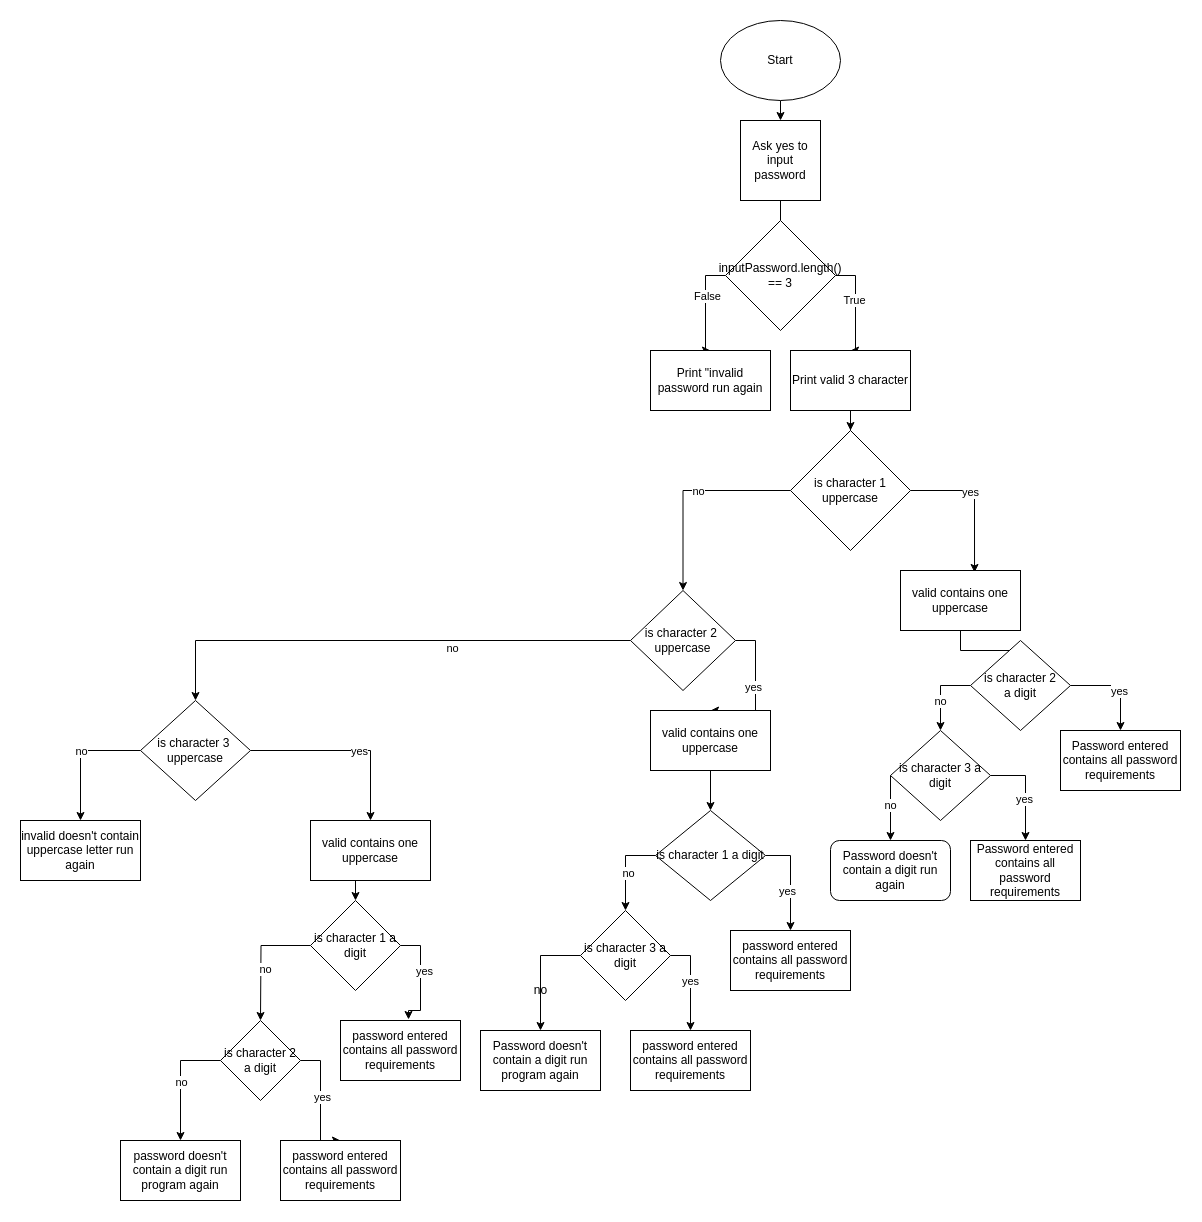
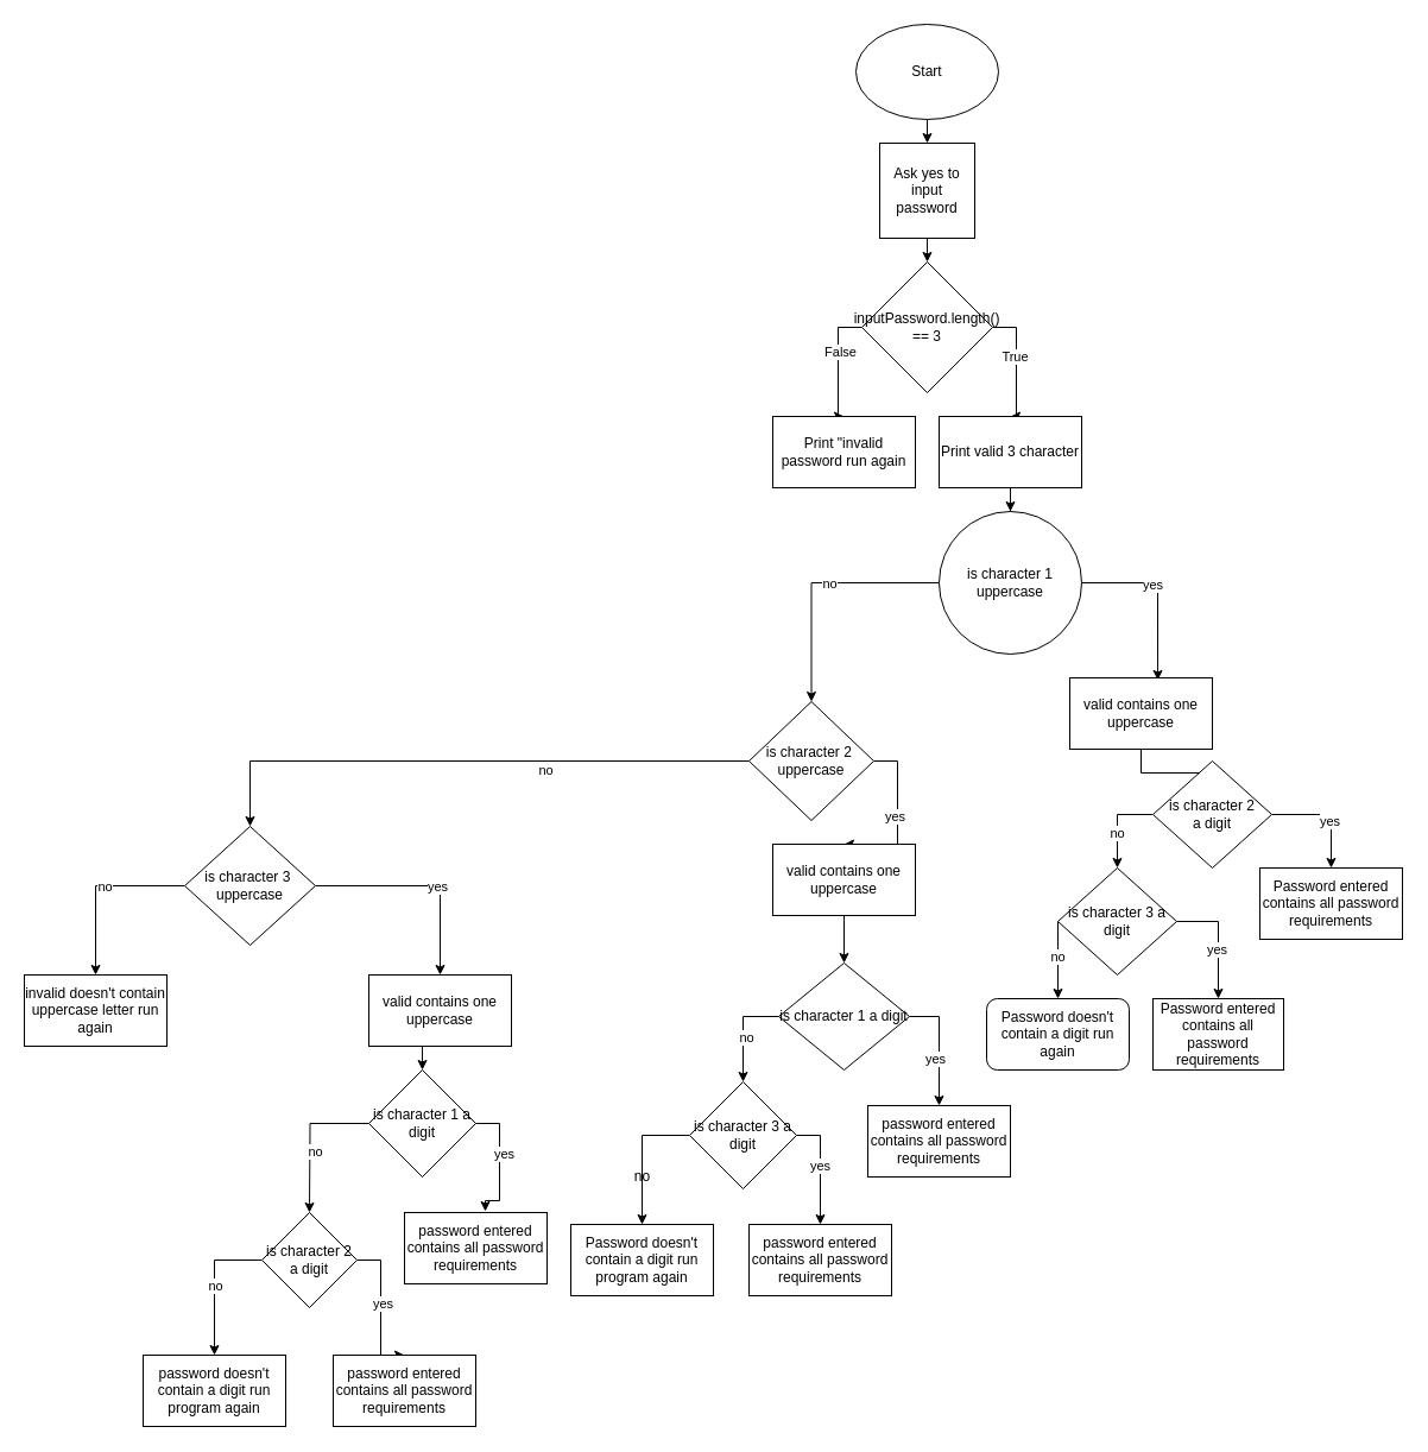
  <mxCell id="0" />
  <mxCell id="1" parent="0" />
  <mxCell id="2" style="edgeStyle=orthogonalEdgeStyle;rounded=0;orthogonalLoop=1;jettySize=auto;html=1;exitX=0.5;exitY=1;exitDx=0;exitDy=0;entryX=0.5;entryY=0;entryDx=0;entryDy=0;" edge="1" parent="1" source="3" target="5"><mxGeometry relative="1" as="geometry" /></mxCell>
  <mxCell id="3" value="Start" style="ellipse;whiteSpace=wrap;html=1;" vertex="1" parent="1"><mxGeometry x="720" y="20" width="120" height="80" as="geometry" /></mxCell>
- <mxCell id="4" style="edgeStyle=orthogonalEdgeStyle;rounded=0;orthogonalLoop=1;jettySize=auto;html=1;exitX=0.5;exitY=1;exitDx=0;exitDy=0;entryX=0.5;entryY=0;entryDx=0;entryDy=0;endArrow=none;" edge="1" parent="1" source="5" target="10"><mxGeometry relative="1" as="geometry" /></mxCell>
+ <mxCell id="4" style="edgeStyle=orthogonalEdgeStyle;rounded=0;orthogonalLoop=1;jettySize=auto;html=1;exitX=0.5;exitY=1;exitDx=0;exitDy=0;entryX=0.5;entryY=0;entryDx=0;entryDy=0;" edge="1" parent="1" source="5" target="10"><mxGeometry relative="1" as="geometry" /></mxCell>
  <mxCell id="5" value="Ask yes to input password" style="whiteSpace=wrap;html=1;aspect=fixed;" vertex="1" parent="1"><mxGeometry x="740" y="120" width="80" height="80" as="geometry" /></mxCell>
  <mxCell id="6" style="edgeStyle=orthogonalEdgeStyle;rounded=0;orthogonalLoop=1;jettySize=auto;html=1;exitX=1;exitY=0.5;exitDx=0;exitDy=0;entryX=0.5;entryY=0;entryDx=0;entryDy=0;" edge="1" parent="1" source="10" target="13"><mxGeometry relative="1" as="geometry" /></mxCell>
  <mxCell id="7" value="True" style="edgeLabel;html=1;align=center;verticalAlign=middle;resizable=0;points=[];" vertex="1" connectable="0" parent="6"><mxGeometry x="-0.12" y="-2" relative="1" as="geometry"><mxPoint as="offset" /></mxGeometry></mxCell>
  <mxCell id="8" style="edgeStyle=orthogonalEdgeStyle;rounded=0;orthogonalLoop=1;jettySize=auto;html=1;exitX=0;exitY=0.5;exitDx=0;exitDy=0;entryX=0.5;entryY=0;entryDx=0;entryDy=0;" edge="1" parent="1" source="10" target="11"><mxGeometry relative="1" as="geometry" /></mxCell>
  <mxCell id="9" value="False" style="edgeLabel;html=1;align=center;verticalAlign=middle;resizable=0;points=[];" vertex="1" connectable="0" parent="8"><mxGeometry x="-0.2" y="1" relative="1" as="geometry"><mxPoint as="offset" /></mxGeometry></mxCell>
  <mxCell id="10" value="inputPassword.length() == 3" style="rhombus;whiteSpace=wrap;html=1;" vertex="1" parent="1"><mxGeometry x="725" y="220" width="110" height="110" as="geometry" /></mxCell>
  <mxCell id="11" value="Print &quot;invalid password run again" style="rounded=0;whiteSpace=wrap;html=1;" vertex="1" parent="1"><mxGeometry x="650" y="350" width="120" height="60" as="geometry" /></mxCell>
  <mxCell id="12" style="edgeStyle=orthogonalEdgeStyle;rounded=0;orthogonalLoop=1;jettySize=auto;html=1;exitX=0.5;exitY=1;exitDx=0;exitDy=0;" edge="1" parent="1" source="13" target="18"><mxGeometry relative="1" as="geometry" /></mxCell>
  <mxCell id="13" value="Print valid 3 character" style="rounded=0;whiteSpace=wrap;html=1;" vertex="1" parent="1"><mxGeometry x="790" y="350" width="120" height="60" as="geometry" /></mxCell>
  <mxCell id="14" style="edgeStyle=orthogonalEdgeStyle;rounded=0;orthogonalLoop=1;jettySize=auto;html=1;exitX=1;exitY=0.5;exitDx=0;exitDy=0;entryX=0.617;entryY=0.033;entryDx=0;entryDy=0;entryPerimeter=0;" edge="1" parent="1" source="18" target="20"><mxGeometry relative="1" as="geometry" /></mxCell>
  <mxCell id="15" value="yes" style="edgeLabel;html=1;align=center;verticalAlign=middle;resizable=0;points=[];" vertex="1" connectable="0" parent="14"><mxGeometry x="-0.189" y="-1" relative="1" as="geometry"><mxPoint as="offset" /></mxGeometry></mxCell>
  <mxCell id="16" style="edgeStyle=orthogonalEdgeStyle;rounded=0;orthogonalLoop=1;jettySize=auto;html=1;exitX=0;exitY=0.5;exitDx=0;exitDy=0;entryX=0.5;entryY=0;entryDx=0;entryDy=0;" edge="1" parent="1" source="18" target="25"><mxGeometry relative="1" as="geometry"><mxPoint x="775" y="570" as="targetPoint" /></mxGeometry></mxCell>
  <mxCell id="17" value="no" style="edgeLabel;html=1;align=center;verticalAlign=middle;resizable=0;points=[];" vertex="1" connectable="0" parent="16"><mxGeometry x="-0.105" relative="1" as="geometry"><mxPoint as="offset" /></mxGeometry></mxCell>
- <mxCell id="18" value="is character 1 uppercase" style="rhombus;whiteSpace=wrap;html=1;" vertex="1" parent="1"><mxGeometry x="790" y="430" width="120" height="120" as="geometry" /></mxCell>
+ <mxCell id="18" value="is character 1 uppercase" style="ellipse;whiteSpace=wrap;html=1;" vertex="1" parent="1"><mxGeometry x="790" y="430" width="120" height="120" as="geometry" /></mxCell>
  <mxCell id="19" style="edgeStyle=orthogonalEdgeStyle;rounded=0;orthogonalLoop=1;jettySize=auto;html=1;exitX=0.5;exitY=1;exitDx=0;exitDy=0;entryX=0.5;entryY=0;entryDx=0;entryDy=0;" edge="1" parent="1" source="20" target="40"><mxGeometry relative="1" as="geometry" /></mxCell>
  <mxCell id="20" value="valid contains one uppercase" style="rounded=0;whiteSpace=wrap;html=1;" vertex="1" parent="1"><mxGeometry x="900" y="570" width="120" height="60" as="geometry" /></mxCell>
  <mxCell id="21" style="edgeStyle=orthogonalEdgeStyle;rounded=0;orthogonalLoop=1;jettySize=auto;html=1;exitX=1;exitY=0.5;exitDx=0;exitDy=0;entryX=0.5;entryY=0;entryDx=0;entryDy=0;" edge="1" parent="1" source="25" target="27"><mxGeometry relative="1" as="geometry"><mxPoint x="765" y="690" as="targetPoint" /></mxGeometry></mxCell>
  <mxCell id="22" value="yes" style="edgeLabel;html=1;align=center;verticalAlign=middle;resizable=0;points=[];" vertex="1" connectable="0" parent="21"><mxGeometry x="-0.018" y="-3" relative="1" as="geometry"><mxPoint as="offset" /></mxGeometry></mxCell>
  <mxCell id="23" style="edgeStyle=orthogonalEdgeStyle;rounded=0;orthogonalLoop=1;jettySize=auto;html=1;exitX=0;exitY=0.5;exitDx=0;exitDy=0;" edge="1" parent="1" source="25" target="32"><mxGeometry relative="1" as="geometry"><mxPoint x="690" y="720" as="targetPoint" /></mxGeometry></mxCell>
  <mxCell id="24" value="no" style="edgeLabel;html=1;align=center;verticalAlign=middle;resizable=0;points=[];" vertex="1" connectable="0" parent="23"><mxGeometry x="-0.275" y="7" relative="1" as="geometry"><mxPoint as="offset" /></mxGeometry></mxCell>
  <mxCell id="25" value="is character 2&amp;nbsp;&lt;br&gt;uppercase" style="rhombus;whiteSpace=wrap;html=1;" vertex="1" parent="1"><mxGeometry x="630" y="590" width="105" height="100" as="geometry" /></mxCell>
  <mxCell id="26" style="edgeStyle=orthogonalEdgeStyle;rounded=0;orthogonalLoop=1;jettySize=auto;html=1;exitX=0.5;exitY=1;exitDx=0;exitDy=0;entryX=0.5;entryY=0;entryDx=0;entryDy=0;" edge="1" parent="1" source="27" target="53"><mxGeometry relative="1" as="geometry" /></mxCell>
  <mxCell id="27" value="&lt;span&gt;valid contains one uppercase&lt;/span&gt;" style="rounded=0;whiteSpace=wrap;html=1;" vertex="1" parent="1"><mxGeometry x="650" y="710" width="120" height="60" as="geometry" /></mxCell>
  <mxCell id="28" style="edgeStyle=orthogonalEdgeStyle;rounded=0;orthogonalLoop=1;jettySize=auto;html=1;exitX=1;exitY=0.5;exitDx=0;exitDy=0;entryX=0.5;entryY=0;entryDx=0;entryDy=0;" edge="1" parent="1" source="32" target="35"><mxGeometry relative="1" as="geometry"><mxPoint x="380" y="820" as="targetPoint" /></mxGeometry></mxCell>
  <mxCell id="29" value="yes" style="edgeLabel;html=1;align=center;verticalAlign=middle;resizable=0;points=[];" vertex="1" connectable="0" parent="28"><mxGeometry x="0.133" relative="1" as="geometry"><mxPoint as="offset" /></mxGeometry></mxCell>
  <mxCell id="30" style="edgeStyle=orthogonalEdgeStyle;rounded=0;orthogonalLoop=1;jettySize=auto;html=1;exitX=0;exitY=0.5;exitDx=0;exitDy=0;entryX=0.5;entryY=0;entryDx=0;entryDy=0;" edge="1" parent="1" source="32" target="33"><mxGeometry relative="1" as="geometry" /></mxCell>
  <mxCell id="31" value="no" style="edgeLabel;html=1;align=center;verticalAlign=middle;resizable=0;points=[];" vertex="1" connectable="0" parent="30"><mxGeometry x="-0.273" y="18" relative="1" as="geometry"><mxPoint x="-13" y="-18" as="offset" /></mxGeometry></mxCell>
- <mxCell id="32" value="is character 3&amp;nbsp;&lt;br&gt;uppercase" style="rhombus;whiteSpace=wrap;html=1;" vertex="1" parent="1"><mxGeometry x="140" y="700" width="110" height="100" as="geometry" /></mxCell>
+ <mxCell id="32" value="is character 3&amp;nbsp;&lt;br&gt;uppercase" style="rhombus;whiteSpace=wrap;html=1;" vertex="1" parent="1"><mxGeometry x="155" y="695" width="110" height="100" as="geometry" /></mxCell>
  <mxCell id="33" value="invalid doesn't contain uppercase letter run again" style="rounded=0;whiteSpace=wrap;html=1;" vertex="1" parent="1"><mxGeometry x="20" y="820" width="120" height="60" as="geometry" /></mxCell>
  <mxCell id="34" style="edgeStyle=orthogonalEdgeStyle;rounded=0;orthogonalLoop=1;jettySize=auto;html=1;exitX=0.5;exitY=1;exitDx=0;exitDy=0;entryX=0.5;entryY=0;entryDx=0;entryDy=0;" edge="1" parent="1" source="35" target="66"><mxGeometry relative="1" as="geometry" /></mxCell>
  <mxCell id="35" value="&lt;span&gt;valid contains one uppercase&lt;/span&gt;" style="rounded=0;whiteSpace=wrap;html=1;" vertex="1" parent="1"><mxGeometry x="310" y="820" width="120" height="60" as="geometry" /></mxCell>
  <mxCell id="36" style="edgeStyle=orthogonalEdgeStyle;rounded=0;orthogonalLoop=1;jettySize=auto;html=1;exitX=1;exitY=0.5;exitDx=0;exitDy=0;entryX=0.5;entryY=0;entryDx=0;entryDy=0;" edge="1" parent="1" source="40" target="41"><mxGeometry relative="1" as="geometry" /></mxCell>
  <mxCell id="37" value="yes" style="edgeLabel;html=1;align=center;verticalAlign=middle;resizable=0;points=[];" vertex="1" connectable="0" parent="36"><mxGeometry x="0.011" y="-5" relative="1" as="geometry"><mxPoint as="offset" /></mxGeometry></mxCell>
  <mxCell id="38" style="edgeStyle=orthogonalEdgeStyle;rounded=0;orthogonalLoop=1;jettySize=auto;html=1;exitX=0;exitY=0.5;exitDx=0;exitDy=0;entryX=0.5;entryY=0;entryDx=0;entryDy=0;" edge="1" parent="1" source="40" target="46"><mxGeometry relative="1" as="geometry"><mxPoint x="940" y="720" as="targetPoint" /></mxGeometry></mxCell>
  <mxCell id="39" value="no" style="edgeLabel;html=1;align=center;verticalAlign=middle;resizable=0;points=[];" vertex="1" connectable="0" parent="38"><mxGeometry x="-0.077" y="10" relative="1" as="geometry"><mxPoint x="-11" y="10" as="offset" /></mxGeometry></mxCell>
  <mxCell id="40" value="is character 2&lt;br&gt;a digit" style="rhombus;whiteSpace=wrap;html=1;" vertex="1" parent="1"><mxGeometry x="970" y="640" width="100" height="90" as="geometry" /></mxCell>
  <mxCell id="41" value="Password entered contains all password requirements" style="rounded=0;whiteSpace=wrap;html=1;" vertex="1" parent="1"><mxGeometry x="1060" y="730" width="120" height="60" as="geometry" /></mxCell>
  <mxCell id="42" style="edgeStyle=orthogonalEdgeStyle;rounded=0;orthogonalLoop=1;jettySize=auto;html=1;exitX=1;exitY=0.5;exitDx=0;exitDy=0;" edge="1" parent="1" source="46" target="47"><mxGeometry relative="1" as="geometry" /></mxCell>
  <mxCell id="43" value="yes" style="edgeLabel;html=1;align=center;verticalAlign=middle;resizable=0;points=[];" vertex="1" connectable="0" parent="42"><mxGeometry x="0.156" y="-2" relative="1" as="geometry"><mxPoint as="offset" /></mxGeometry></mxCell>
  <mxCell id="44" style="edgeStyle=orthogonalEdgeStyle;rounded=0;orthogonalLoop=1;jettySize=auto;html=1;exitX=0;exitY=0.5;exitDx=0;exitDy=0;entryX=0.5;entryY=0;entryDx=0;entryDy=0;" edge="1" parent="1" source="46" target="48"><mxGeometry relative="1" as="geometry"><Array as="points"><mxPoint x="890" y="810" /><mxPoint x="890" y="810" /></Array></mxGeometry></mxCell>
  <mxCell id="45" value="no" style="edgeLabel;html=1;align=center;verticalAlign=middle;resizable=0;points=[];" vertex="1" connectable="0" parent="44"><mxGeometry x="0.077" y="-6" relative="1" as="geometry"><mxPoint x="5" y="-6" as="offset" /></mxGeometry></mxCell>
  <mxCell id="46" value="is character 3 a digit" style="rhombus;whiteSpace=wrap;html=1;" vertex="1" parent="1"><mxGeometry x="890" y="730" width="100" height="90" as="geometry" /></mxCell>
  <mxCell id="47" value="Password entered contains all password requirements" style="rounded=0;whiteSpace=wrap;html=1;" vertex="1" parent="1"><mxGeometry x="970" y="840" width="110" height="60" as="geometry" /></mxCell>
  <mxCell id="48" value="Password doesn't contain a digit run again" style="whiteSpace=wrap;html=1;rounded=1;" vertex="1" parent="1"><mxGeometry x="830" y="840" width="120" height="60" as="geometry" /></mxCell>
  <mxCell id="49" style="edgeStyle=orthogonalEdgeStyle;rounded=0;orthogonalLoop=1;jettySize=auto;html=1;exitX=1;exitY=0.5;exitDx=0;exitDy=0;entryX=0.5;entryY=0;entryDx=0;entryDy=0;" edge="1" parent="1" source="53" target="54"><mxGeometry relative="1" as="geometry" /></mxCell>
  <mxCell id="50" value="yes" style="edgeLabel;html=1;align=center;verticalAlign=middle;resizable=0;points=[];" vertex="1" connectable="0" parent="49"><mxGeometry x="0.2" y="-4" relative="1" as="geometry"><mxPoint as="offset" /></mxGeometry></mxCell>
  <mxCell id="51" style="edgeStyle=orthogonalEdgeStyle;rounded=0;orthogonalLoop=1;jettySize=auto;html=1;exitX=0;exitY=0.5;exitDx=0;exitDy=0;entryX=0.5;entryY=0;entryDx=0;entryDy=0;" edge="1" parent="1" source="53" target="58"><mxGeometry relative="1" as="geometry" /></mxCell>
  <mxCell id="52" value="no" style="edgeLabel;html=1;align=center;verticalAlign=middle;resizable=0;points=[];" vertex="1" connectable="0" parent="51"><mxGeometry x="0.106" y="2" relative="1" as="geometry"><mxPoint as="offset" /></mxGeometry></mxCell>
  <mxCell id="53" value="is character 1 a digit" style="rhombus;whiteSpace=wrap;html=1;" vertex="1" parent="1"><mxGeometry x="655" y="810" width="110" height="90" as="geometry" /></mxCell>
  <mxCell id="54" value="password entered contains all password requirements" style="rounded=0;whiteSpace=wrap;html=1;" vertex="1" parent="1"><mxGeometry x="730" y="930" width="120" height="60" as="geometry" /></mxCell>
  <mxCell id="55" style="edgeStyle=orthogonalEdgeStyle;rounded=0;orthogonalLoop=1;jettySize=auto;html=1;exitX=1;exitY=0.5;exitDx=0;exitDy=0;entryX=0.5;entryY=0;entryDx=0;entryDy=0;" edge="1" parent="1" source="58" target="59"><mxGeometry relative="1" as="geometry" /></mxCell>
  <mxCell id="56" value="yes" style="edgeLabel;html=1;align=center;verticalAlign=middle;resizable=0;points=[];" vertex="1" connectable="0" parent="55"><mxGeometry x="-0.053" y="-1" relative="1" as="geometry"><mxPoint as="offset" /></mxGeometry></mxCell>
  <mxCell id="57" style="edgeStyle=orthogonalEdgeStyle;rounded=0;orthogonalLoop=1;jettySize=auto;html=1;exitX=0;exitY=0.5;exitDx=0;exitDy=0;" edge="1" parent="1" source="58" target="60"><mxGeometry relative="1" as="geometry" /></mxCell>
  <mxCell id="58" value="is character 3 a digit" style="rhombus;whiteSpace=wrap;html=1;" vertex="1" parent="1"><mxGeometry x="580" y="910" width="90" height="90" as="geometry" /></mxCell>
  <mxCell id="59" value="&lt;span&gt;password entered contains all password requirements&lt;/span&gt;" style="rounded=0;whiteSpace=wrap;html=1;" vertex="1" parent="1"><mxGeometry x="630" y="1030" width="120" height="60" as="geometry" /></mxCell>
  <mxCell id="60" value="&lt;span&gt;Password doesn't contain a digit run program again&lt;/span&gt;" style="rounded=0;whiteSpace=wrap;html=1;" vertex="1" parent="1"><mxGeometry x="480" y="1030" width="120" height="60" as="geometry" /></mxCell>
  <mxCell id="61" value="no" style="text;html=1;align=center;verticalAlign=middle;resizable=0;points=[];autosize=1;" vertex="1" parent="1"><mxGeometry x="525" y="980" width="30" height="20" as="geometry" /></mxCell>
  <mxCell id="62" style="edgeStyle=orthogonalEdgeStyle;rounded=0;orthogonalLoop=1;jettySize=auto;html=1;exitX=1;exitY=0.5;exitDx=0;exitDy=0;entryX=0.567;entryY=-0.017;entryDx=0;entryDy=0;entryPerimeter=0;" edge="1" parent="1" source="66" target="67"><mxGeometry relative="1" as="geometry" /></mxCell>
  <mxCell id="63" value="yes" style="edgeLabel;html=1;align=center;verticalAlign=middle;resizable=0;points=[];" vertex="1" connectable="0" parent="62"><mxGeometry x="-0.151" y="3" relative="1" as="geometry"><mxPoint as="offset" /></mxGeometry></mxCell>
  <mxCell id="64" style="edgeStyle=orthogonalEdgeStyle;rounded=0;orthogonalLoop=1;jettySize=auto;html=1;exitX=0;exitY=0.5;exitDx=0;exitDy=0;" edge="1" parent="1" source="66"><mxGeometry relative="1" as="geometry"><mxPoint x="260" y="1020" as="targetPoint" /></mxGeometry></mxCell>
  <mxCell id="65" value="no" style="edgeLabel;html=1;align=center;verticalAlign=middle;resizable=0;points=[];" vertex="1" connectable="0" parent="64"><mxGeometry x="-0.264" y="23" relative="1" as="geometry"><mxPoint as="offset" /></mxGeometry></mxCell>
  <mxCell id="66" value="is character 1 a digit" style="rhombus;whiteSpace=wrap;html=1;" vertex="1" parent="1"><mxGeometry x="310" y="900" width="90" height="90" as="geometry" /></mxCell>
  <mxCell id="67" value="&lt;span&gt;password entered contains all password requirements&lt;/span&gt;" style="rounded=0;whiteSpace=wrap;html=1;" vertex="1" parent="1"><mxGeometry x="340" y="1020" width="120" height="60" as="geometry" /></mxCell>
  <mxCell id="68" style="edgeStyle=orthogonalEdgeStyle;rounded=0;orthogonalLoop=1;jettySize=auto;html=1;exitX=1;exitY=0.5;exitDx=0;exitDy=0;entryX=0.5;entryY=0;entryDx=0;entryDy=0;" edge="1" parent="1" source="72" target="73"><mxGeometry relative="1" as="geometry"><Array as="points"><mxPoint x="320" y="1060" /><mxPoint x="320" y="1140" /></Array></mxGeometry></mxCell>
  <mxCell id="69" value="yes" style="edgeLabel;html=1;align=center;verticalAlign=middle;resizable=0;points=[];" vertex="1" connectable="0" parent="68"><mxGeometry x="-0.067" y="1" relative="1" as="geometry"><mxPoint as="offset" /></mxGeometry></mxCell>
  <mxCell id="70" style="edgeStyle=orthogonalEdgeStyle;rounded=0;orthogonalLoop=1;jettySize=auto;html=1;exitX=0;exitY=0.5;exitDx=0;exitDy=0;" edge="1" parent="1" source="72" target="74"><mxGeometry relative="1" as="geometry" /></mxCell>
  <mxCell id="71" value="no" style="edgeLabel;html=1;align=center;verticalAlign=middle;resizable=0;points=[];" vertex="1" connectable="0" parent="70"><mxGeometry x="-0.333" y="21" relative="1" as="geometry"><mxPoint x="-21" y="21" as="offset" /></mxGeometry></mxCell>
  <mxCell id="72" value="is character 2 a digit" style="rhombus;whiteSpace=wrap;html=1;" vertex="1" parent="1"><mxGeometry x="220" y="1020" width="80" height="80" as="geometry" /></mxCell>
  <mxCell id="73" value="&lt;span&gt;password entered contains all password requirements&lt;/span&gt;" style="rounded=0;whiteSpace=wrap;html=1;" vertex="1" parent="1"><mxGeometry x="280" y="1140" width="120" height="60" as="geometry" /></mxCell>
  <mxCell id="74" value="password doesn't contain a digit run program again" style="rounded=0;whiteSpace=wrap;html=1;" vertex="1" parent="1"><mxGeometry x="120" y="1140" width="120" height="60" as="geometry" /></mxCell>
